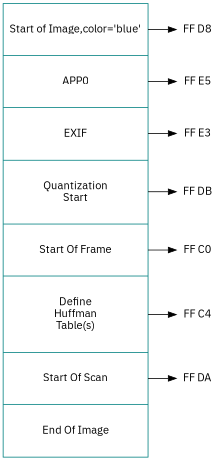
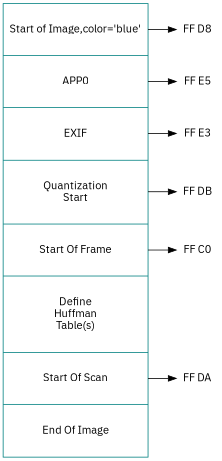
  digraph {
    fontname="IBM Plex Sans"
    rankdir=LR
    node [color=teal fontname="IBM Plex Sans" shape=none]
    edge [fontname="IBM Plex Sans"]
    n1 [height=8 label="<d8>Start of Image,color='blue'|<e0>APP0|<e1>EXIF|<db>Quantization\nStart|<c0>Start\ Of\ Frame|<c4>Define\nHuffman\nTable(s)|<da>Start\ Of\ Scan|<d9>End\ Of\ Image" shape=record]
    "FF D8" [color=blue]
    n3 [label="FF E5"]
    n4 [label="FF E3"]
    "FF DB"
    "FF C0" [color=blue]
-   "FF C4" [color=blue]
    "FF DA" [color=blue]
    n1 -> "FF D8" [tailport=d8]
    n1 -> n3 [tailport=e0]
    n1 -> n4 [tailport=e1]
    n1 -> "FF DB" [tailport=db]
    n1 -> "FF C0" [tailport=c0]
-   n1 -> "FF C4" [tailport=c4]
    n1 -> "FF DA" [tailport=da]
  }
